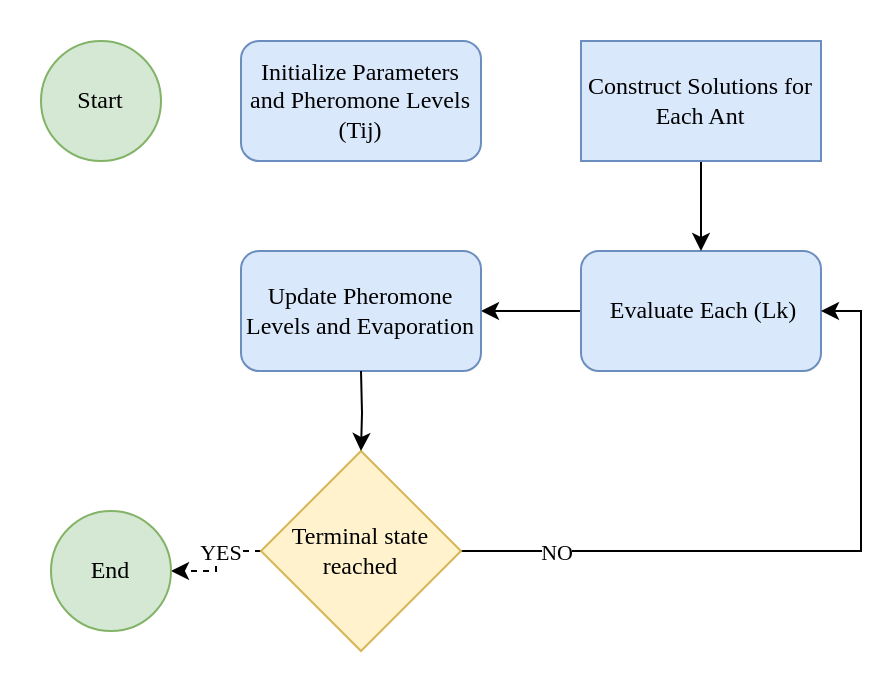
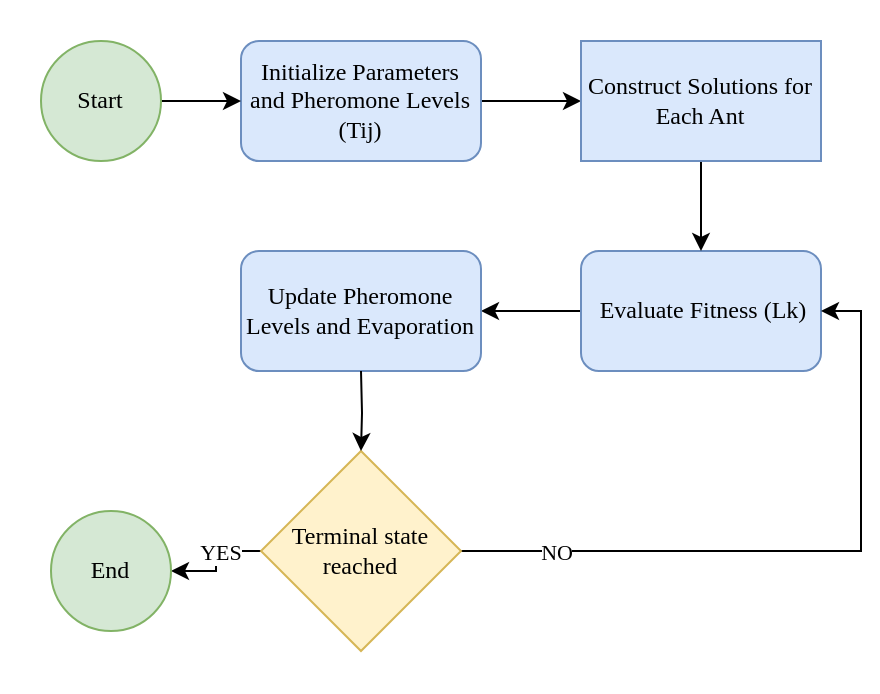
  <mxCell id="0" />
  <mxCell id="1" parent="0" />
+ <mxCell id="2" value="" style="edgeStyle=orthogonalEdgeStyle;rounded=0;orthogonalLoop=1;jettySize=auto;html=1;" edge="1" parent="1" source="3" target="17"><mxGeometry relative="1" as="geometry" /></mxCell>
  <mxCell id="3" value="&lt;font face=&quot;Times New Roman&quot;&gt;Initialize Parameters and&amp;nbsp;Pheromone Levels (Tij)&lt;/font&gt;" style="rounded=1;whiteSpace=wrap;html=1;fillColor=#dae8fc;strokeColor=#6c8ebf;" parent="1" vertex="1"><mxGeometry x="120" y="20" width="120" height="60" as="geometry" /></mxCell>
  <mxCell id="4" value="" style="edgeStyle=orthogonalEdgeStyle;rounded=0;orthogonalLoop=1;jettySize=auto;html=1;" edge="1" parent="1" source="5" target="8"><mxGeometry relative="1" as="geometry" /></mxCell>
- <mxCell id="5" value="&lt;font face=&quot;Times New Roman&quot;&gt;&amp;nbsp;Evaluate Each (Lk)&lt;/font&gt;" style="rounded=1;whiteSpace=wrap;html=1;fillColor=#dae8fc;strokeColor=#6c8ebf;" parent="1" vertex="1"><mxGeometry x="290" y="125" width="120" height="60" as="geometry" /></mxCell>
+ <mxCell id="5" value="&lt;font face=&quot;Times New Roman&quot;&gt;&amp;nbsp;Evaluate Fitness (Lk)&lt;/font&gt;" style="rounded=1;whiteSpace=wrap;html=1;fillColor=#dae8fc;strokeColor=#6c8ebf;" parent="1" vertex="1"><mxGeometry x="290" y="125" width="120" height="60" as="geometry" /></mxCell>
+ <mxCell id="6" value="" style="edgeStyle=orthogonalEdgeStyle;rounded=0;orthogonalLoop=1;jettySize=auto;html=1;" parent="1" source="7" target="3" edge="1"><mxGeometry relative="1" as="geometry" /></mxCell>
  <mxCell id="7" value="&lt;font face=&quot;Times New Roman&quot;&gt;Start&lt;/font&gt;" style="ellipse;whiteSpace=wrap;html=1;aspect=fixed;fillColor=#d5e8d4;strokeColor=#82b366;" parent="1" vertex="1"><mxGeometry x="20" y="20" width="60" height="60" as="geometry" /></mxCell>
  <mxCell id="8" value="&lt;font face=&quot;Times New Roman&quot;&gt;Update Pheromone Levels&amp;nbsp;and Evaporation&lt;/font&gt;" style="rounded=1;whiteSpace=wrap;html=1;fillColor=#dae8fc;strokeColor=#6c8ebf;" parent="1" vertex="1"><mxGeometry x="120" y="125" width="120" height="60" as="geometry" /></mxCell>
  <mxCell id="9" style="edgeStyle=orthogonalEdgeStyle;rounded=0;orthogonalLoop=1;jettySize=auto;html=1;entryX=1;entryY=0.5;entryDx=0;entryDy=0;" parent="1" source="13" target="5" edge="1"><mxGeometry relative="1" as="geometry" /></mxCell>
  <mxCell id="10" value="&lt;font face=&quot;Times New Roman&quot;&gt;NO&lt;/font&gt;" style="edgeLabel;html=1;align=center;verticalAlign=middle;resizable=0;points=[];" parent="9" vertex="1" connectable="0"><mxGeometry x="-0.726" y="5" relative="1" as="geometry"><mxPoint y="5" as="offset" /></mxGeometry></mxCell>
- <mxCell id="11" value="" style="edgeStyle=orthogonalEdgeStyle;rounded=0;orthogonalLoop=1;jettySize=auto;html=1;dashed=1;" parent="1" source="13" target="15" edge="1"><mxGeometry relative="1" as="geometry" /></mxCell>
+ <mxCell id="11" value="" style="edgeStyle=orthogonalEdgeStyle;rounded=0;orthogonalLoop=1;jettySize=auto;html=1;" parent="1" source="13" target="15" edge="1"><mxGeometry relative="1" as="geometry" /></mxCell>
  <mxCell id="12" value="&lt;font face=&quot;Times New Roman&quot;&gt;YES&lt;/font&gt;" style="edgeLabel;html=1;align=center;verticalAlign=middle;resizable=0;points=[];" parent="11" vertex="1" connectable="0"><mxGeometry x="-0.233" relative="1" as="geometry"><mxPoint as="offset" /></mxGeometry></mxCell>
  <mxCell id="13" value="&lt;span style=&quot;font-family: &amp;quot;Times New Roman&amp;quot;;&quot;&gt;Terminal state reached&lt;/span&gt;" style="rhombus;whiteSpace=wrap;html=1;fillColor=#fff2cc;strokeColor=#d6b656;" parent="1" vertex="1"><mxGeometry x="130" y="225" width="100" height="100" as="geometry" /></mxCell>
  <mxCell id="14" value="" style="edgeStyle=orthogonalEdgeStyle;rounded=0;orthogonalLoop=1;jettySize=auto;html=1;" parent="1" target="13" edge="1"><mxGeometry relative="1" as="geometry"><mxPoint x="180" y="185" as="sourcePoint" /></mxGeometry></mxCell>
  <mxCell id="15" value="&lt;font face=&quot;Times New Roman&quot;&gt;End&lt;/font&gt;" style="ellipse;whiteSpace=wrap;html=1;aspect=fixed;fillColor=#d5e8d4;strokeColor=#82b366;" parent="1" vertex="1"><mxGeometry x="25" y="255" width="60" height="60" as="geometry" /></mxCell>
  <mxCell id="16" value="" style="edgeStyle=orthogonalEdgeStyle;rounded=0;orthogonalLoop=1;jettySize=auto;html=1;" edge="1" parent="1" source="17" target="5"><mxGeometry relative="1" as="geometry" /></mxCell>
  <mxCell id="17" value="&lt;font face=&quot;Times New Roman&quot;&gt;Construct Solutions&amp;nbsp;for Each Ant&lt;/font&gt;" style="whiteSpace=wrap;html=1;fillColor=#dae8fc;strokeColor=#6c8ebf;rounded=0;" vertex="1" parent="1"><mxGeometry x="290" y="20" width="120" height="60" as="geometry" /></mxCell>
